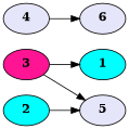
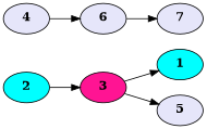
  digraph {
    rankdir=LR
    node [color=black fillcolor=lavender style=filled]
    n1 [fillcolor=aqua label=<<b>1</b>>]
    n2 [fillcolor=aqua label=<<b>2</b>>]
    n3 [fillcolor="#FF1493" label=<<b>3</b>>]
    n4 [label=<<b>5</b>>]
    n5 [label=<<b>4</b>>]
    n6 [label=<<b>6</b>>]
-   n2 -> n4
+   n7 [label=<<b>7</b>>]
+   n2 -> n3
    n3 -> n1
    n3 -> n4
    n5 -> n6
+   n6 -> n7
  }
